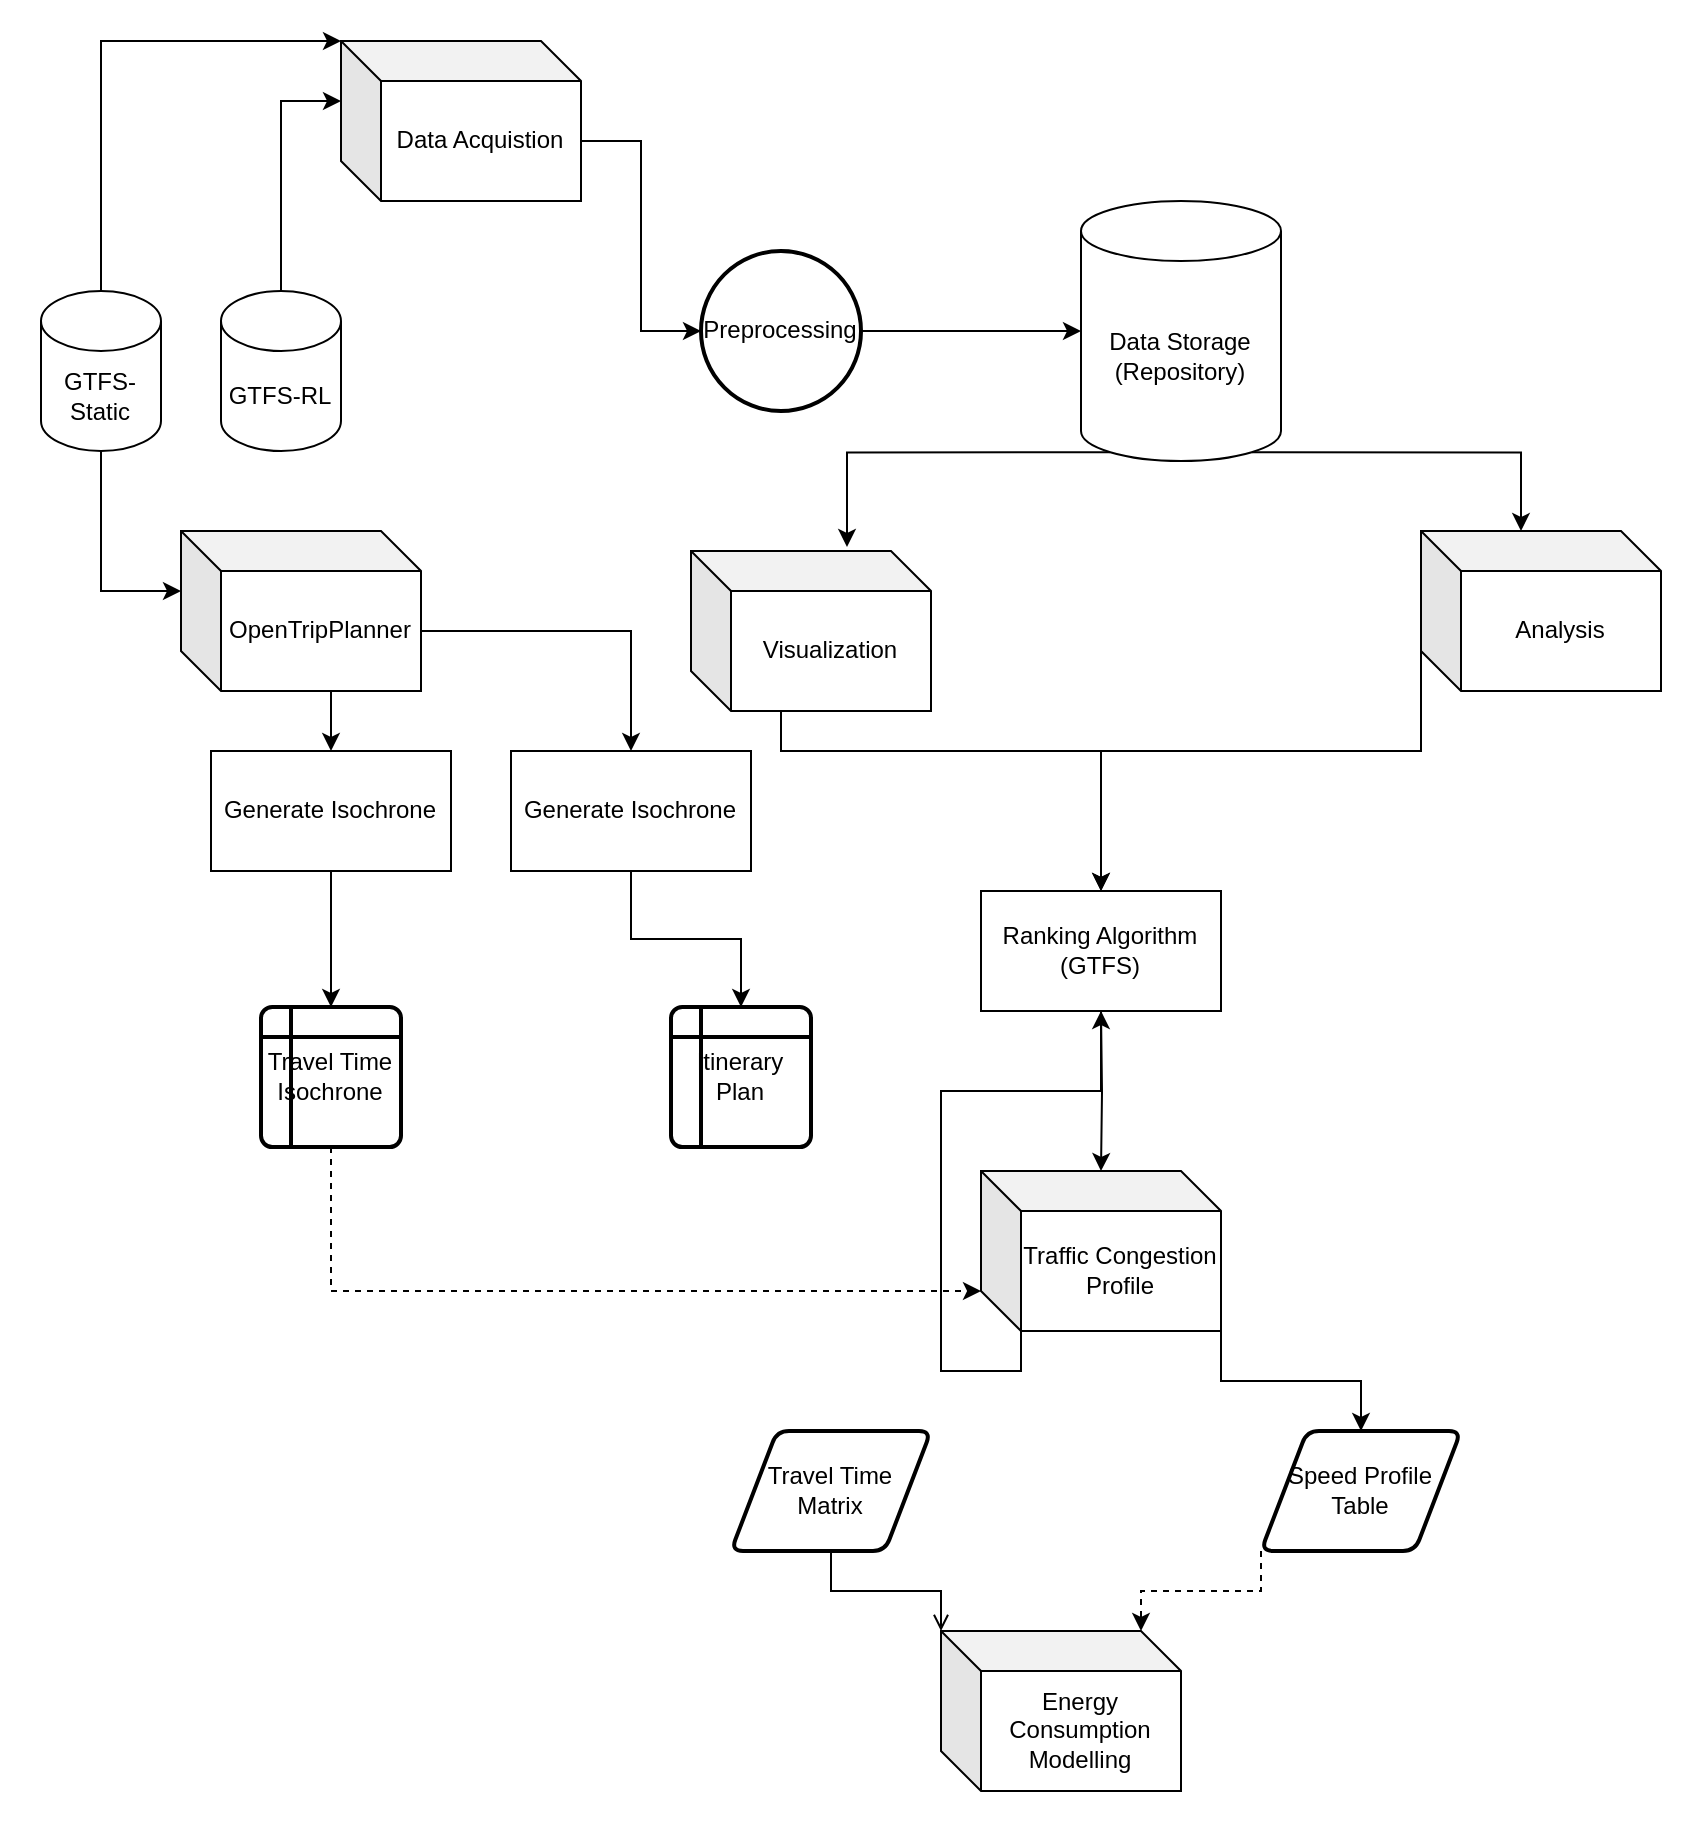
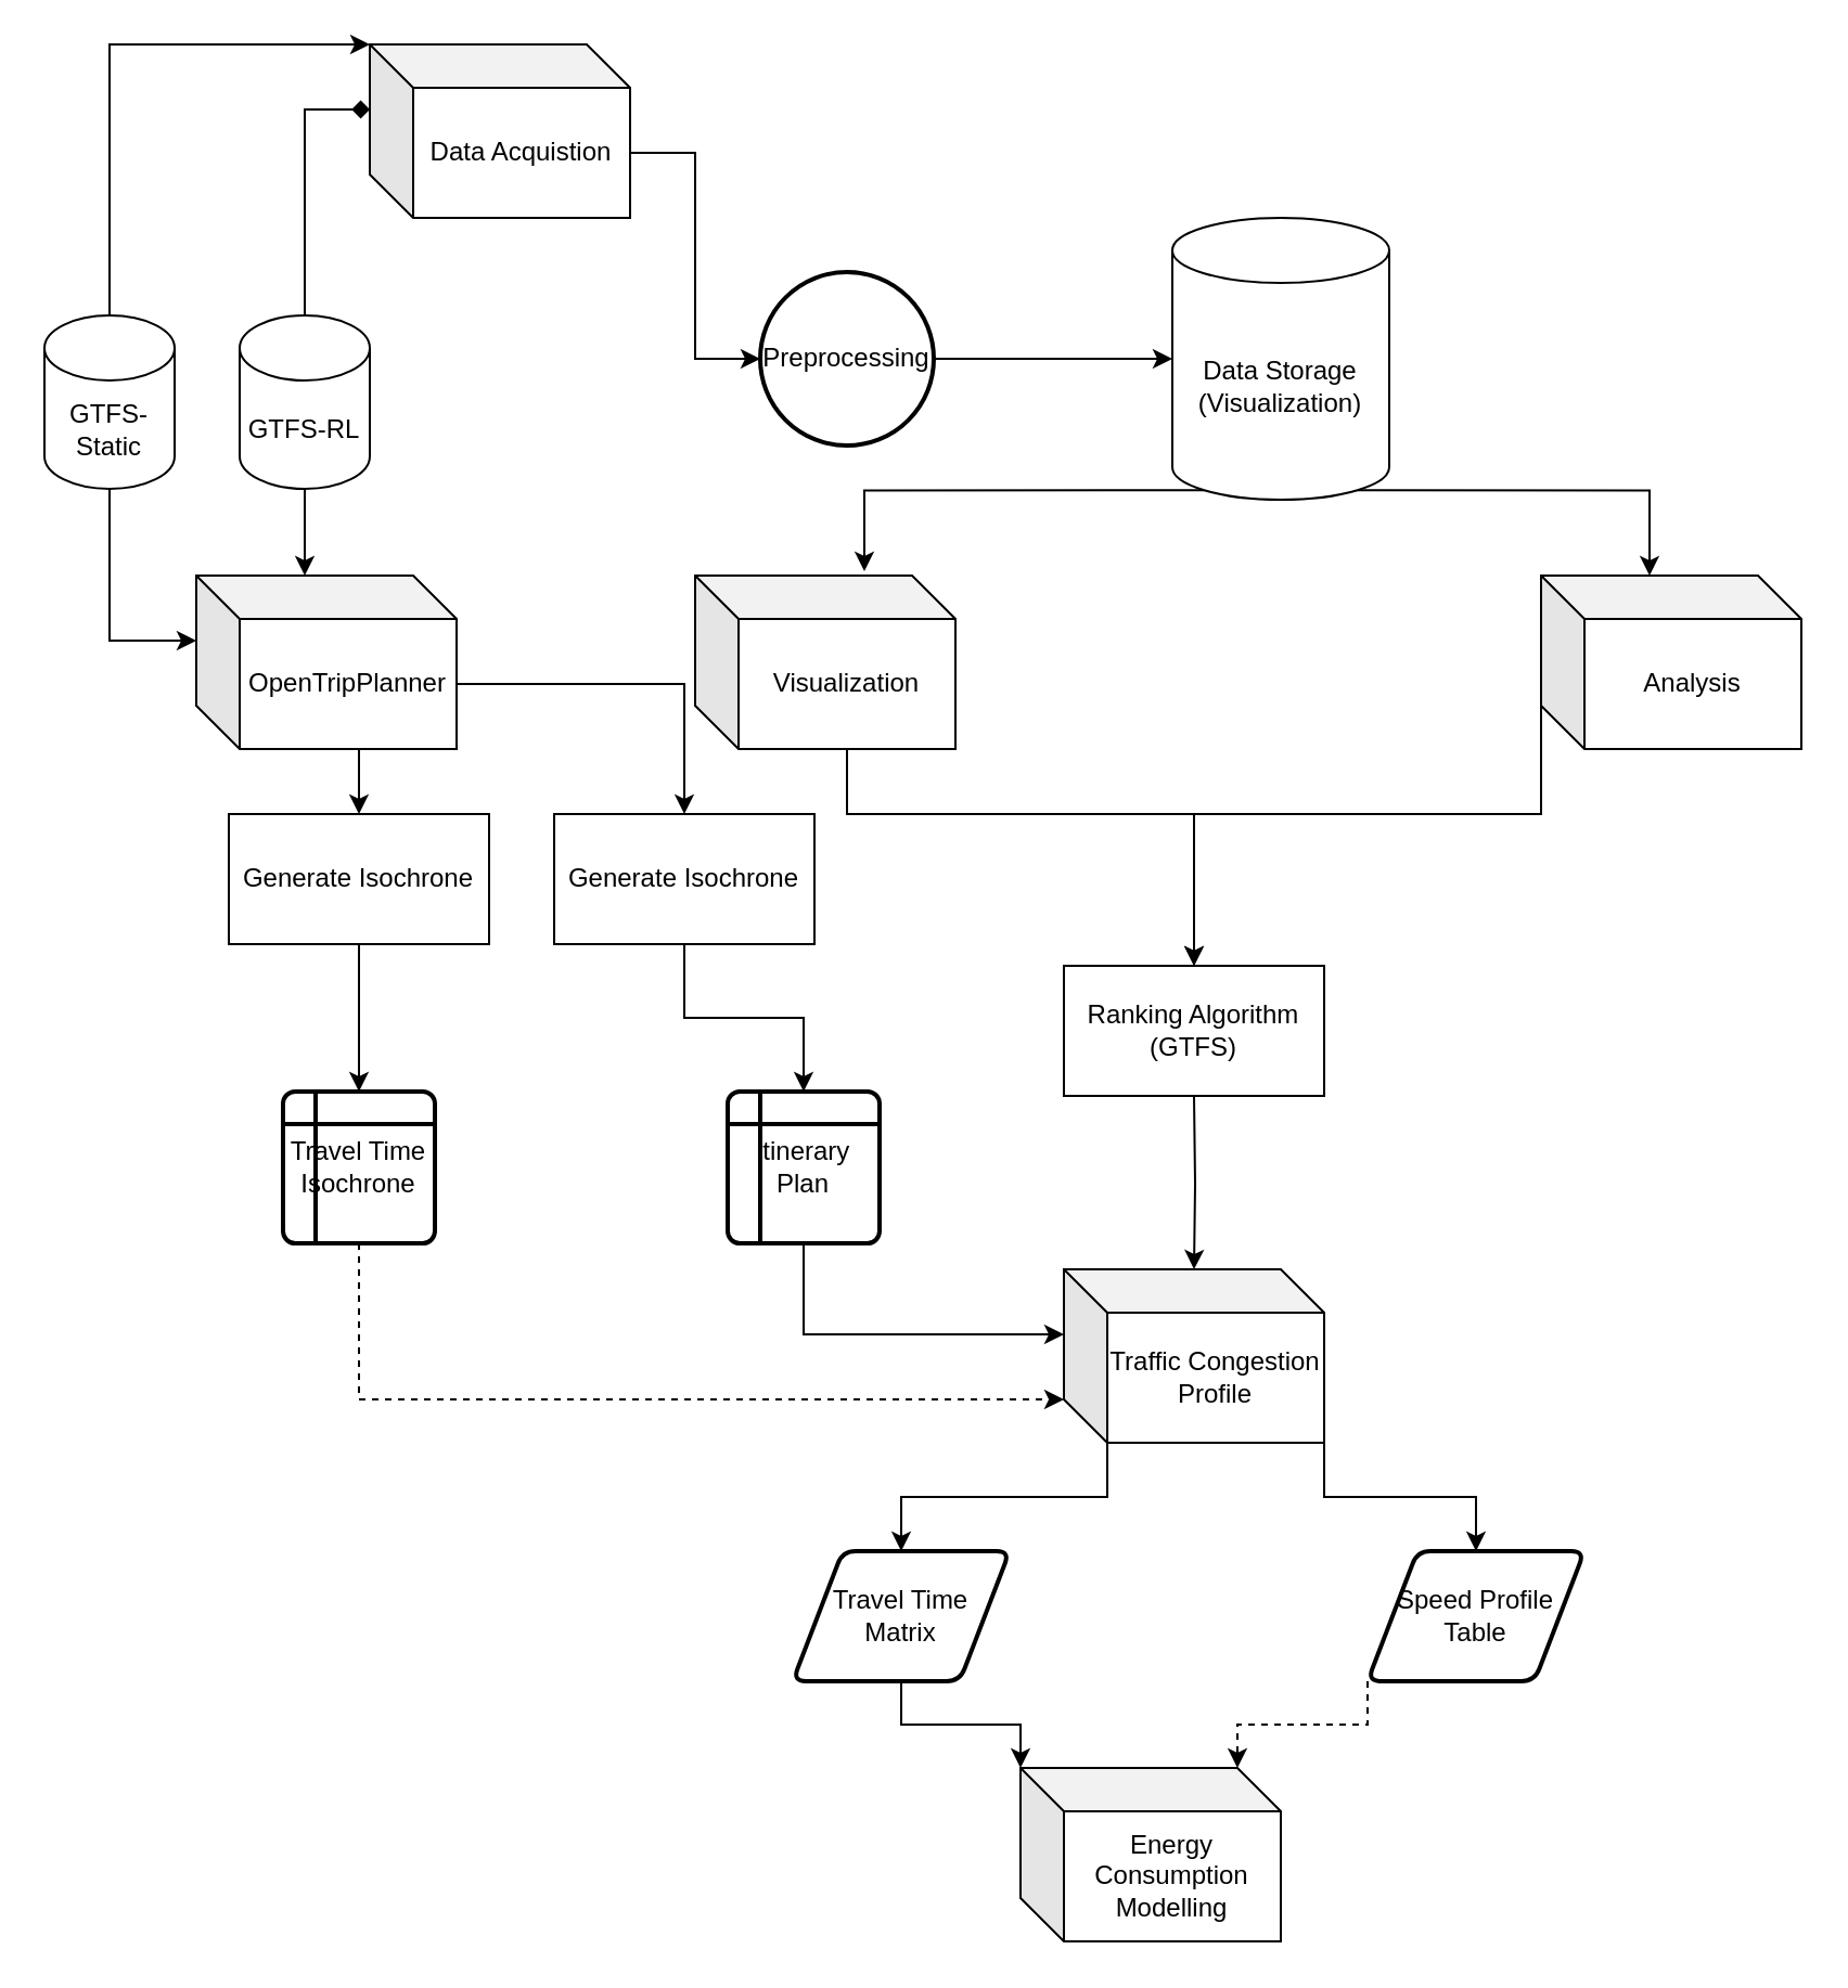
  <mxCell id="0" />
  <mxCell id="1" parent="0" />
  <mxCell id="2" style="edgeStyle=orthogonalEdgeStyle;rounded=0;orthogonalLoop=1;jettySize=auto;html=1;exitX=0;exitY=0;exitDx=120;exitDy=50;exitPerimeter=0;entryX=0;entryY=0.5;entryDx=0;entryDy=0;" edge="1" parent="1" source="3" target="11"><mxGeometry relative="1" as="geometry" /></mxCell>
  <mxCell id="3" value="Data Acquistion" style="shape=cube;whiteSpace=wrap;html=1;boundedLbl=1;backgroundOutline=1;darkOpacity=0.05;darkOpacity2=0.1;" vertex="1" parent="1"><mxGeometry x="170" y="20" width="120" height="80" as="geometry" /></mxCell>
  <mxCell id="4" style="edgeStyle=orthogonalEdgeStyle;rounded=0;orthogonalLoop=1;jettySize=auto;html=1;exitX=0.5;exitY=0;exitDx=0;exitDy=0;exitPerimeter=0;entryX=0;entryY=0;entryDx=0;entryDy=0;entryPerimeter=0;" edge="1" parent="1" source="6" target="3"><mxGeometry relative="1" as="geometry"><Array as="points"><mxPoint x="50" y="20" /></Array></mxGeometry></mxCell>
  <mxCell id="5" style="edgeStyle=orthogonalEdgeStyle;rounded=0;orthogonalLoop=1;jettySize=auto;html=1;exitX=0.5;exitY=1;exitDx=0;exitDy=0;exitPerimeter=0;entryX=0;entryY=0;entryDx=0;entryDy=30;entryPerimeter=0;" edge="1" parent="1" source="6" target="25"><mxGeometry relative="1" as="geometry" /></mxCell>
  <mxCell id="6" value="GTFS-Static" style="shape=cylinder3;whiteSpace=wrap;html=1;boundedLbl=1;backgroundOutline=1;size=15;" vertex="1" parent="1"><mxGeometry x="20" y="145" width="60" height="80" as="geometry" /></mxCell>
- <mxCell id="7" style="edgeStyle=orthogonalEdgeStyle;rounded=0;orthogonalLoop=1;jettySize=auto;html=1;exitX=0.5;exitY=0;exitDx=0;exitDy=0;exitPerimeter=0;entryX=0;entryY=0;entryDx=0;entryDy=30;entryPerimeter=0;" edge="1" parent="1" source="9" target="3"><mxGeometry relative="1" as="geometry" /></mxCell>
+ <mxCell id="7" style="edgeStyle=orthogonalEdgeStyle;rounded=0;orthogonalLoop=1;jettySize=auto;html=1;exitX=0.5;exitY=0;exitDx=0;exitDy=0;exitPerimeter=0;entryX=0;entryY=0;entryDx=0;entryDy=30;entryPerimeter=0;endArrow=diamond;" edge="1" parent="1" source="9" target="3"><mxGeometry relative="1" as="geometry" /></mxCell>
+ <mxCell id="8" style="edgeStyle=orthogonalEdgeStyle;rounded=0;orthogonalLoop=1;jettySize=auto;html=1;exitX=0.5;exitY=1;exitDx=0;exitDy=0;exitPerimeter=0;entryX=0;entryY=0;entryDx=50;entryDy=0;entryPerimeter=0;" edge="1" parent="1" source="9" target="25"><mxGeometry relative="1" as="geometry" /></mxCell>
  <mxCell id="9" value="GTFS-RL" style="shape=cylinder3;whiteSpace=wrap;html=1;boundedLbl=1;backgroundOutline=1;size=15;" vertex="1" parent="1"><mxGeometry x="110" y="145" width="60" height="80" as="geometry" /></mxCell>
  <mxCell id="10" style="edgeStyle=orthogonalEdgeStyle;rounded=0;orthogonalLoop=1;jettySize=auto;html=1;exitX=1;exitY=0.5;exitDx=0;exitDy=0;entryX=0;entryY=0.5;entryDx=0;entryDy=0;entryPerimeter=0;" edge="1" parent="1" source="11" target="14"><mxGeometry relative="1" as="geometry" /></mxCell>
  <mxCell id="11" value="Preprocessing" style="ellipse;whiteSpace=wrap;html=1;absoluteArcSize=1;arcSize=14;strokeWidth=2;" vertex="1" parent="1"><mxGeometry x="350" y="125" width="80" height="80" as="geometry" /></mxCell>
  <mxCell id="12" style="edgeStyle=orthogonalEdgeStyle;rounded=0;orthogonalLoop=1;jettySize=auto;html=1;exitX=0.145;exitY=1;exitDx=0;exitDy=-4.35;exitPerimeter=0;entryX=0.65;entryY=-0.025;entryDx=0;entryDy=0;entryPerimeter=0;" edge="1" parent="1" source="14" target="16"><mxGeometry relative="1" as="geometry" /></mxCell>
  <mxCell id="13" style="edgeStyle=orthogonalEdgeStyle;rounded=0;orthogonalLoop=1;jettySize=auto;html=1;exitX=0.855;exitY=1;exitDx=0;exitDy=-4.35;exitPerimeter=0;entryX=0;entryY=0;entryDx=50;entryDy=0;entryPerimeter=0;" edge="1" parent="1" source="14" target="18"><mxGeometry relative="1" as="geometry" /></mxCell>
- <mxCell id="14" value="Data Storage (Repository)" style="shape=cylinder3;whiteSpace=wrap;html=1;boundedLbl=1;backgroundOutline=1;size=15;" vertex="1" parent="1"><mxGeometry x="540" y="100" width="100" height="130" as="geometry" /></mxCell>
+ <mxCell id="14" value="Data Storage (Visualization)" style="shape=cylinder3;whiteSpace=wrap;html=1;boundedLbl=1;backgroundOutline=1;size=15;" vertex="1" parent="1"><mxGeometry x="540" y="100" width="100" height="130" as="geometry" /></mxCell>
  <mxCell id="15" style="edgeStyle=orthogonalEdgeStyle;rounded=0;orthogonalLoop=1;jettySize=auto;html=1;exitX=0;exitY=0;exitDx=70;exitDy=80;exitPerimeter=0;entryX=0.5;entryY=0;entryDx=0;entryDy=0;" edge="1" parent="1" source="16" target="26"><mxGeometry relative="1" as="geometry"><mxPoint x="550" y="405" as="targetPoint" /><Array as="points"><mxPoint x="390" y="375" /><mxPoint x="550" y="375" /></Array></mxGeometry></mxCell>
- <mxCell id="16" value="Visualization" style="shape=cube;whiteSpace=wrap;html=1;boundedLbl=1;backgroundOutline=1;darkOpacity=0.05;darkOpacity2=0.1;" vertex="1" parent="1"><mxGeometry x="345" y="275" width="120" height="80" as="geometry" /></mxCell>
+ <mxCell id="16" value="Visualization" style="shape=cube;whiteSpace=wrap;html=1;boundedLbl=1;backgroundOutline=1;darkOpacity=0.05;darkOpacity2=0.1;" vertex="1" parent="1"><mxGeometry x="320" y="265" width="120" height="80" as="geometry" /></mxCell>
  <mxCell id="17" style="edgeStyle=orthogonalEdgeStyle;rounded=0;orthogonalLoop=1;jettySize=auto;html=1;exitX=0;exitY=0;exitDx=0;exitDy=60;exitPerimeter=0;entryX=0.5;entryY=0;entryDx=0;entryDy=0;" edge="1" parent="1" source="18" target="26"><mxGeometry relative="1" as="geometry"><mxPoint x="550" y="405" as="targetPoint" /><Array as="points"><mxPoint x="710" y="375" /><mxPoint x="550" y="375" /></Array></mxGeometry></mxCell>
  <mxCell id="18" value="Analysis" style="shape=cube;whiteSpace=wrap;html=1;boundedLbl=1;backgroundOutline=1;darkOpacity=0.05;darkOpacity2=0.1;" vertex="1" parent="1"><mxGeometry x="710" y="265" width="120" height="80" as="geometry" /></mxCell>
  <mxCell id="19" style="edgeStyle=orthogonalEdgeStyle;rounded=0;orthogonalLoop=1;jettySize=auto;html=1;exitX=0.5;exitY=1;exitDx=0;exitDy=0;" edge="1" parent="1" target="22"><mxGeometry relative="1" as="geometry"><mxPoint x="550" y="505" as="sourcePoint" /></mxGeometry></mxCell>
- <mxCell id="20" style="edgeStyle=orthogonalEdgeStyle;rounded=0;orthogonalLoop=1;jettySize=auto;html=1;exitX=0;exitY=0;exitDx=20;exitDy=80;exitPerimeter=0;" edge="1" parent="1" source="22" target="26"><mxGeometry relative="1" as="geometry" /></mxCell>
+ <mxCell id="20" style="edgeStyle=orthogonalEdgeStyle;rounded=0;orthogonalLoop=1;jettySize=auto;html=1;exitX=0;exitY=0;exitDx=20;exitDy=80;exitPerimeter=0;entryX=0.5;entryY=0;entryDx=0;entryDy=0;" edge="1" parent="1" source="22" target="37"><mxGeometry relative="1" as="geometry" /></mxCell>
  <mxCell id="21" style="edgeStyle=orthogonalEdgeStyle;rounded=0;orthogonalLoop=1;jettySize=auto;html=1;exitX=1;exitY=1;exitDx=0;exitDy=0;exitPerimeter=0;entryX=0.5;entryY=0;entryDx=0;entryDy=0;" edge="1" parent="1" source="22" target="39"><mxGeometry relative="1" as="geometry" /></mxCell>
  <mxCell id="22" value="Traffic Congestion Profile" style="shape=cube;whiteSpace=wrap;html=1;boundedLbl=1;backgroundOutline=1;darkOpacity=0.05;darkOpacity2=0.1;" vertex="1" parent="1"><mxGeometry x="490" y="585" width="120" height="80" as="geometry" /></mxCell>
  <mxCell id="23" style="edgeStyle=orthogonalEdgeStyle;rounded=0;orthogonalLoop=1;jettySize=auto;html=1;exitX=0;exitY=0;exitDx=70;exitDy=80;exitPerimeter=0;entryX=0.5;entryY=0;entryDx=0;entryDy=0;" edge="1" parent="1" source="25" target="28"><mxGeometry relative="1" as="geometry" /></mxCell>
  <mxCell id="24" style="edgeStyle=orthogonalEdgeStyle;rounded=0;orthogonalLoop=1;jettySize=auto;html=1;exitX=0;exitY=0;exitDx=120;exitDy=50;exitPerimeter=0;" edge="1" parent="1" source="25" target="32"><mxGeometry relative="1" as="geometry" /></mxCell>
  <mxCell id="25" value="OpenTripPlanner" style="shape=cube;whiteSpace=wrap;html=1;boundedLbl=1;backgroundOutline=1;darkOpacity=0.05;darkOpacity2=0.1;" vertex="1" parent="1"><mxGeometry x="90" y="265" width="120" height="80" as="geometry" /></mxCell>
  <mxCell id="26" value="Ranking Algorithm (GTFS)" style="rounded=0;whiteSpace=wrap;html=1;" vertex="1" parent="1"><mxGeometry x="490" y="445" width="120" height="60" as="geometry" /></mxCell>
  <mxCell id="27" style="edgeStyle=orthogonalEdgeStyle;rounded=0;orthogonalLoop=1;jettySize=auto;html=1;exitX=0.25;exitY=1;exitDx=0;exitDy=0;entryX=0.5;entryY=0;entryDx=0;entryDy=0;" edge="1" parent="1" source="28" target="30"><mxGeometry relative="1" as="geometry"><Array as="points"><mxPoint x="165" y="435" /></Array></mxGeometry></mxCell>
  <mxCell id="28" value="Generate Isochrone" style="rounded=0;whiteSpace=wrap;html=1;" vertex="1" parent="1"><mxGeometry x="105" y="375" width="120" height="60" as="geometry" /></mxCell>
  <mxCell id="29" style="edgeStyle=orthogonalEdgeStyle;rounded=0;orthogonalLoop=1;jettySize=auto;html=1;exitX=0.5;exitY=1;exitDx=0;exitDy=0;entryX=0;entryY=0;entryDx=0;entryDy=60;entryPerimeter=0;dashed=1;" edge="1" parent="1" source="30" target="22"><mxGeometry relative="1" as="geometry" /></mxCell>
  <mxCell id="30" value="Travel Time Isochrone" style="shape=internalStorage;whiteSpace=wrap;html=1;dx=15;dy=15;rounded=1;arcSize=8;strokeWidth=2;" vertex="1" parent="1"><mxGeometry x="130" y="503" width="70" height="70" as="geometry" /></mxCell>
  <mxCell id="31" style="edgeStyle=orthogonalEdgeStyle;rounded=0;orthogonalLoop=1;jettySize=auto;html=1;exitX=0.5;exitY=1;exitDx=0;exitDy=0;entryX=0.5;entryY=0;entryDx=0;entryDy=0;" edge="1" parent="1" source="32" target="34"><mxGeometry relative="1" as="geometry" /></mxCell>
  <mxCell id="32" value="Generate Isochrone" style="rounded=0;whiteSpace=wrap;html=1;" vertex="1" parent="1"><mxGeometry x="255" y="375" width="120" height="60" as="geometry" /></mxCell>
+ <mxCell id="33" style="edgeStyle=orthogonalEdgeStyle;rounded=0;orthogonalLoop=1;jettySize=auto;html=1;exitX=0.5;exitY=1;exitDx=0;exitDy=0;entryX=0;entryY=0;entryDx=0;entryDy=30;entryPerimeter=0;" edge="1" parent="1" source="34" target="22"><mxGeometry relative="1" as="geometry" /></mxCell>
  <mxCell id="34" value="Itinerary Plan" style="shape=internalStorage;whiteSpace=wrap;html=1;dx=15;dy=15;rounded=1;arcSize=8;strokeWidth=2;" vertex="1" parent="1"><mxGeometry x="335" y="503" width="70" height="70" as="geometry" /></mxCell>
  <mxCell id="35" value="Energy Consumption Modelling" style="shape=cube;whiteSpace=wrap;html=1;boundedLbl=1;backgroundOutline=1;darkOpacity=0.05;darkOpacity2=0.1;" vertex="1" parent="1"><mxGeometry x="470" y="815" width="120" height="80" as="geometry" /></mxCell>
- <mxCell id="36" style="edgeStyle=orthogonalEdgeStyle;rounded=0;orthogonalLoop=1;jettySize=auto;html=1;exitX=0.5;exitY=1;exitDx=0;exitDy=0;entryX=0;entryY=0;entryDx=0;entryDy=0;entryPerimeter=0;endArrow=open;" edge="1" parent="1" source="37" target="35"><mxGeometry relative="1" as="geometry" /></mxCell>
+ <mxCell id="36" style="edgeStyle=orthogonalEdgeStyle;rounded=0;orthogonalLoop=1;jettySize=auto;html=1;exitX=0.5;exitY=1;exitDx=0;exitDy=0;entryX=0;entryY=0;entryDx=0;entryDy=0;entryPerimeter=0;" edge="1" parent="1" source="37" target="35"><mxGeometry relative="1" as="geometry" /></mxCell>
  <mxCell id="37" value="Travel Time Matrix" style="shape=parallelogram;html=1;strokeWidth=2;perimeter=parallelogramPerimeter;whiteSpace=wrap;rounded=1;arcSize=12;size=0.23;" vertex="1" parent="1"><mxGeometry x="365" y="715" width="100" height="60" as="geometry" /></mxCell>
  <mxCell id="38" style="edgeStyle=orthogonalEdgeStyle;rounded=0;orthogonalLoop=1;jettySize=auto;html=1;exitX=0;exitY=1;exitDx=0;exitDy=0;entryX=0;entryY=0;entryDx=100;entryDy=0;entryPerimeter=0;dashed=1;" edge="1" parent="1" source="39" target="35"><mxGeometry relative="1" as="geometry" /></mxCell>
  <mxCell id="39" value="Speed Profile Table" style="shape=parallelogram;html=1;strokeWidth=2;perimeter=parallelogramPerimeter;whiteSpace=wrap;rounded=1;arcSize=12;size=0.23;" vertex="1" parent="1"><mxGeometry x="630" y="715" width="100" height="60" as="geometry" /></mxCell>
